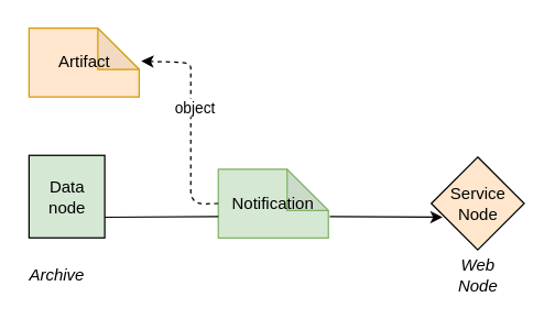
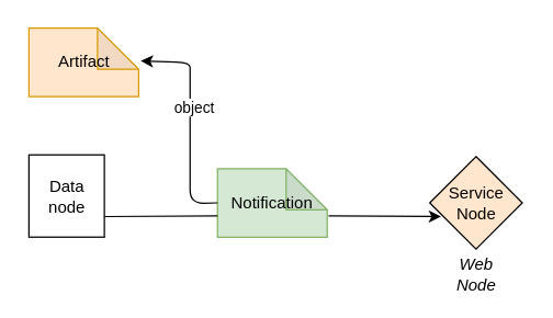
  <mxCell id="0" />
  <mxCell id="1" parent="0" />
- <mxCell id="2" value="Data node" style="rounded=0;whiteSpace=wrap;html=1;rotation=0;fillColor=#d5e8d4;" parent="1" vertex="1"><mxGeometry x="20.5" y="112.5" width="55" height="60" as="geometry" /></mxCell>
+ <mxCell id="2" value="Data node" style="rounded=0;whiteSpace=wrap;html=1;rotation=0;" parent="1" vertex="1"><mxGeometry x="20.5" y="112.5" width="55" height="60" as="geometry" /></mxCell>
  <mxCell id="3" value="Notification" style="shape=note;whiteSpace=wrap;html=1;backgroundOutline=1;darkOpacity=0.05;strokeColor=#82b366;fillColor=#d5e8d4;" parent="1" vertex="1"><mxGeometry x="158" y="122.5" width="80" height="50" as="geometry" /></mxCell>
  <mxCell id="4" value="Artifact" style="shape=note;whiteSpace=wrap;html=1;backgroundOutline=1;darkOpacity=0.05;strokeColor=#d79b00;fillColor=#ffe6cc;" parent="1" vertex="1"><mxGeometry x="20.5" y="20" width="80" height="50" as="geometry" /></mxCell>
- <mxCell id="5" value="" style="endArrow=classic;html=1;exitX=0;exitY=0.5;exitDx=0;exitDy=0;exitPerimeter=0;entryX=1.019;entryY=0.48;entryDx=0;entryDy=0;entryPerimeter=0;dashed=1;" parent="1" source="3" target="4" edge="1"><mxGeometry width="50" height="50" relative="1" as="geometry"><mxPoint x="298" y="100" as="sourcePoint" /><mxPoint x="348" y="50" as="targetPoint" /><Array as="points"><mxPoint x="138" y="148" /><mxPoint x="138" y="60" /><mxPoint x="138" y="45" /></Array></mxGeometry></mxCell>
+ <mxCell id="5" value="" style="endArrow=classic;html=1;exitX=0;exitY=0.5;exitDx=0;exitDy=0;exitPerimeter=0;entryX=1.019;entryY=0.48;entryDx=0;entryDy=0;entryPerimeter=0;dashed=0;" parent="1" source="3" target="4" edge="1"><mxGeometry width="50" height="50" relative="1" as="geometry"><mxPoint x="298" y="100" as="sourcePoint" /><mxPoint x="348" y="50" as="targetPoint" /><Array as="points"><mxPoint x="138" y="148" /><mxPoint x="138" y="60" /><mxPoint x="138" y="45" /></Array></mxGeometry></mxCell>
  <mxCell id="6" value="object" style="edgeLabel;html=1;align=center;verticalAlign=middle;resizable=0;points=[];" parent="5" vertex="1" connectable="0"><mxGeometry x="0.15" y="-2" relative="1" as="geometry"><mxPoint as="offset" /></mxGeometry></mxCell>
  <mxCell id="7" value="" style="endArrow=none;html=1;exitX=1;exitY=0.75;exitDx=0;exitDy=0;" parent="1" source="2" edge="1"><mxGeometry width="50" height="50" relative="1" as="geometry"><mxPoint x="298" y="100" as="sourcePoint" /><mxPoint x="158" y="157" as="targetPoint" /></mxGeometry></mxCell>
  <mxCell id="8" value="" style="endArrow=classic;html=1;entryX=0;entryY=0.75;entryDx=0;entryDy=0;" parent="1" edge="1"><mxGeometry width="50" height="50" relative="1" as="geometry"><mxPoint x="239" y="157" as="sourcePoint" /><mxPoint x="321" y="157.5" as="targetPoint" /></mxGeometry></mxCell>
- <mxCell id="9" value="&lt;i&gt;Archive&lt;/i&gt;" style="text;html=1;strokeColor=none;fillColor=none;align=center;verticalAlign=middle;whiteSpace=wrap;rounded=0;" parent="1" vertex="1"><mxGeometry x="20.5" y="190" width="40" height="20" as="geometry" /></mxCell>
  <mxCell id="10" value="&lt;i&gt;Web&lt;br&gt;Node&lt;br&gt;&lt;/i&gt;" style="text;html=1;strokeColor=none;fillColor=none;align=center;verticalAlign=middle;whiteSpace=wrap;rounded=0;" parent="1" vertex="1"><mxGeometry x="326.5" y="190" width="40" height="20" as="geometry" /></mxCell>
  <mxCell id="11" value="Service&lt;br&gt;Node" style="rhombus;whiteSpace=wrap;html=1;fillColor=#ffe6cc;" vertex="1" parent="1"><mxGeometry x="312.75" y="113.75" width="67.5" height="67.5" as="geometry" /></mxCell>
